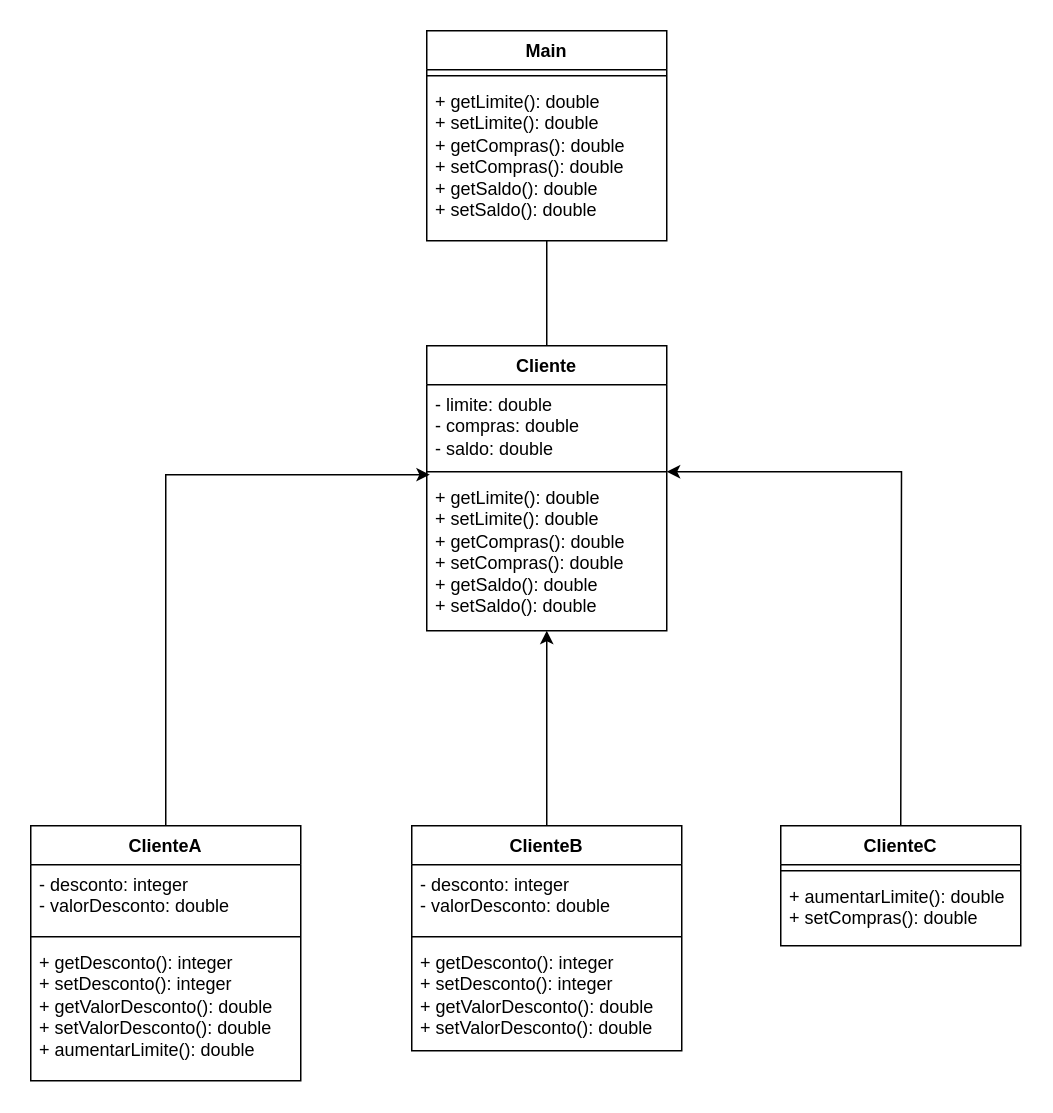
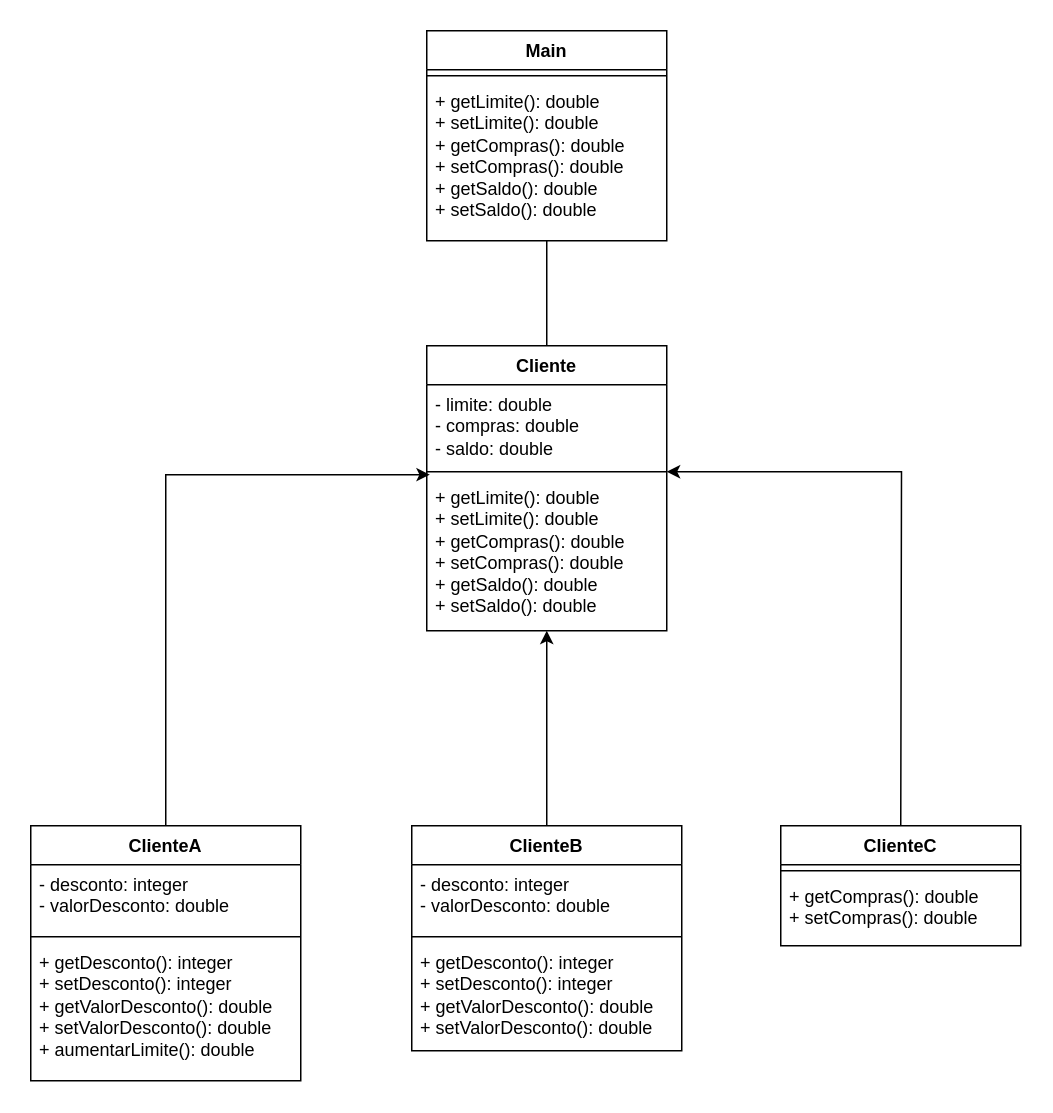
  <mxCell id="0" />
  <mxCell id="1" parent="0" />
  <mxCell id="2" value="Cliente" style="swimlane;fontStyle=1;align=center;verticalAlign=top;childLayout=stackLayout;horizontal=1;startSize=26;horizontalStack=0;resizeParent=1;resizeParentMax=0;resizeLast=0;collapsible=1;marginBottom=0;whiteSpace=wrap;html=1;" parent="1" vertex="1"><mxGeometry x="284" y="230" width="160" height="190" as="geometry" /></mxCell>
  <mxCell id="3" value="- limite: double&lt;div&gt;- compras: double&lt;/div&gt;&lt;div&gt;- saldo: double&lt;/div&gt;" style="text;strokeColor=none;fillColor=none;align=left;verticalAlign=top;spacingLeft=4;spacingRight=4;overflow=hidden;rotatable=0;points=[[0,0.5],[1,0.5]];portConstraint=eastwest;whiteSpace=wrap;html=1;" parent="2" vertex="1"><mxGeometry y="26" width="160" height="54" as="geometry" /></mxCell>
  <mxCell id="4" value="" style="line;strokeWidth=1;fillColor=none;align=left;verticalAlign=middle;spacingTop=-1;spacingLeft=3;spacingRight=3;rotatable=0;labelPosition=right;points=[];portConstraint=eastwest;strokeColor=inherit;" parent="2" vertex="1"><mxGeometry y="80" width="160" height="8" as="geometry" /></mxCell>
  <mxCell id="5" value="+ getLimite(): double&lt;div&gt;+ setLimite(): double&lt;/div&gt;&lt;div&gt;+ getCompras(): double&lt;div&gt;+ setCompras(): double&lt;/div&gt;&lt;/div&gt;&lt;div&gt;+ getSaldo(): double&lt;div&gt;+ setSaldo(): double&lt;/div&gt;&lt;/div&gt;" style="text;strokeColor=none;fillColor=none;align=left;verticalAlign=top;spacingLeft=4;spacingRight=4;overflow=hidden;rotatable=0;points=[[0,0.5],[1,0.5]];portConstraint=eastwest;whiteSpace=wrap;html=1;" parent="2" vertex="1"><mxGeometry y="88" width="160" height="102" as="geometry" /></mxCell>
  <mxCell id="6" value="" style="edgeStyle=orthogonalEdgeStyle;rounded=0;orthogonalLoop=1;jettySize=auto;html=1;entryX=0.013;entryY=-0.02;entryDx=0;entryDy=0;entryPerimeter=0;" parent="1" source="7" target="5" edge="1"><mxGeometry relative="1" as="geometry"><mxPoint x="110" y="425" as="targetPoint" /></mxGeometry></mxCell>
  <mxCell id="7" value="ClienteA&lt;div&gt;&lt;br&gt;&lt;/div&gt;" style="swimlane;fontStyle=1;align=center;verticalAlign=top;childLayout=stackLayout;horizontal=1;startSize=26;horizontalStack=0;resizeParent=1;resizeParentMax=0;resizeLast=0;collapsible=1;marginBottom=0;whiteSpace=wrap;html=1;" parent="1" vertex="1"><mxGeometry x="20" y="550" width="180" height="170" as="geometry" /></mxCell>
  <mxCell id="8" value="- desconto: integer&lt;div&gt;- valorDesconto: double&lt;/div&gt;" style="text;strokeColor=none;fillColor=none;align=left;verticalAlign=top;spacingLeft=4;spacingRight=4;overflow=hidden;rotatable=0;points=[[0,0.5],[1,0.5]];portConstraint=eastwest;whiteSpace=wrap;html=1;" parent="7" vertex="1"><mxGeometry y="26" width="180" height="44" as="geometry" /></mxCell>
  <mxCell id="9" value="" style="line;strokeWidth=1;fillColor=none;align=left;verticalAlign=middle;spacingTop=-1;spacingLeft=3;spacingRight=3;rotatable=0;labelPosition=right;points=[];portConstraint=eastwest;strokeColor=inherit;" parent="7" vertex="1"><mxGeometry y="70" width="180" height="8" as="geometry" /></mxCell>
  <mxCell id="10" value="+ getDesconto(): integer&lt;div&gt;+ setDesconto(): integer&lt;br&gt;&lt;/div&gt;&lt;div&gt;+ getValorDesconto(): double&lt;div&gt;+ setValorDesconto(): double&lt;/div&gt;&lt;/div&gt;&lt;div&gt;+ aumentarLimite(): double&lt;/div&gt;" style="text;strokeColor=none;fillColor=none;align=left;verticalAlign=top;spacingLeft=4;spacingRight=4;overflow=hidden;rotatable=0;points=[[0,0.5],[1,0.5]];portConstraint=eastwest;whiteSpace=wrap;html=1;" parent="7" vertex="1"><mxGeometry y="78" width="180" height="92" as="geometry" /></mxCell>
  <mxCell id="11" value="" style="edgeStyle=orthogonalEdgeStyle;rounded=0;orthogonalLoop=1;jettySize=auto;html=1;entryX=0.5;entryY=1;entryDx=0;entryDy=0;entryPerimeter=0;" parent="1" source="12" target="5" edge="1"><mxGeometry relative="1" as="geometry"><mxPoint x="364" y="425" as="targetPoint" /></mxGeometry></mxCell>
  <mxCell id="12" value="ClienteB" style="swimlane;fontStyle=1;align=center;verticalAlign=top;childLayout=stackLayout;horizontal=1;startSize=26;horizontalStack=0;resizeParent=1;resizeParentMax=0;resizeLast=0;collapsible=1;marginBottom=0;whiteSpace=wrap;html=1;" parent="1" vertex="1"><mxGeometry x="274" y="550" width="180" height="150" as="geometry" /></mxCell>
  <mxCell id="13" value="- desconto: integer&lt;div&gt;- valorDesconto: double&lt;/div&gt;" style="text;strokeColor=none;fillColor=none;align=left;verticalAlign=top;spacingLeft=4;spacingRight=4;overflow=hidden;rotatable=0;points=[[0,0.5],[1,0.5]];portConstraint=eastwest;whiteSpace=wrap;html=1;" parent="12" vertex="1"><mxGeometry y="26" width="180" height="44" as="geometry" /></mxCell>
  <mxCell id="14" value="" style="line;strokeWidth=1;fillColor=none;align=left;verticalAlign=middle;spacingTop=-1;spacingLeft=3;spacingRight=3;rotatable=0;labelPosition=right;points=[];portConstraint=eastwest;strokeColor=inherit;" parent="12" vertex="1"><mxGeometry y="70" width="180" height="8" as="geometry" /></mxCell>
  <mxCell id="15" value="+ getDesconto(): integer&lt;div&gt;+ setDesconto(): integer&lt;br&gt;&lt;/div&gt;&lt;div&gt;+ getValorDesconto(): double&lt;div&gt;+ setValorDesconto(): double&lt;/div&gt;&lt;/div&gt;" style="text;strokeColor=none;fillColor=none;align=left;verticalAlign=top;spacingLeft=4;spacingRight=4;overflow=hidden;rotatable=0;points=[[0,0.5],[1,0.5]];portConstraint=eastwest;whiteSpace=wrap;html=1;" parent="12" vertex="1"><mxGeometry y="78" width="180" height="72" as="geometry" /></mxCell>
  <mxCell id="16" value="" style="edgeStyle=orthogonalEdgeStyle;rounded=0;orthogonalLoop=1;jettySize=auto;html=1;entryX=1;entryY=-0.039;entryDx=0;entryDy=0;entryPerimeter=0;" parent="1" target="5" edge="1"><mxGeometry relative="1" as="geometry"><mxPoint x="600" y="473" as="targetPoint" /><mxPoint x="600" y="550" as="sourcePoint" /></mxGeometry></mxCell>
  <mxCell id="17" value="ClienteC" style="swimlane;fontStyle=1;align=center;verticalAlign=top;childLayout=stackLayout;horizontal=1;startSize=26;horizontalStack=0;resizeParent=1;resizeParentMax=0;resizeLast=0;collapsible=1;marginBottom=0;whiteSpace=wrap;html=1;" vertex="1" parent="1"><mxGeometry x="520" y="550" width="160" height="80" as="geometry" /></mxCell>
  <mxCell id="18" value="" style="line;strokeWidth=1;fillColor=none;align=left;verticalAlign=middle;spacingTop=-1;spacingLeft=3;spacingRight=3;rotatable=0;labelPosition=right;points=[];portConstraint=eastwest;strokeColor=inherit;" vertex="1" parent="17"><mxGeometry y="26" width="160" height="8" as="geometry" /></mxCell>
- <mxCell id="19" value="&lt;div&gt;+ aumentarLimite(): double&lt;div&gt;+ setCompras(): double&lt;/div&gt;&lt;/div&gt;" style="text;strokeColor=none;fillColor=none;align=left;verticalAlign=top;spacingLeft=4;spacingRight=4;overflow=hidden;rotatable=0;points=[[0,0.5],[1,0.5]];portConstraint=eastwest;whiteSpace=wrap;html=1;" vertex="1" parent="17"><mxGeometry y="34" width="160" height="46" as="geometry" /></mxCell>
+ <mxCell id="19" value="&lt;div&gt;+ getCompras(): double&lt;div&gt;+ setCompras(): double&lt;/div&gt;&lt;/div&gt;" style="text;strokeColor=none;fillColor=none;align=left;verticalAlign=top;spacingLeft=4;spacingRight=4;overflow=hidden;rotatable=0;points=[[0,0.5],[1,0.5]];portConstraint=eastwest;whiteSpace=wrap;html=1;" vertex="1" parent="17"><mxGeometry y="34" width="160" height="46" as="geometry" /></mxCell>
  <mxCell id="20" value="Main" style="swimlane;fontStyle=1;align=center;verticalAlign=top;childLayout=stackLayout;horizontal=1;startSize=26;horizontalStack=0;resizeParent=1;resizeParentMax=0;resizeLast=0;collapsible=1;marginBottom=0;whiteSpace=wrap;html=1;" vertex="1" parent="1"><mxGeometry x="284" y="20" width="160" height="140" as="geometry" /></mxCell>
  <mxCell id="21" value="" style="line;strokeWidth=1;fillColor=none;align=left;verticalAlign=middle;spacingTop=-1;spacingLeft=3;spacingRight=3;rotatable=0;labelPosition=right;points=[];portConstraint=eastwest;strokeColor=inherit;" vertex="1" parent="20"><mxGeometry y="26" width="160" height="8" as="geometry" /></mxCell>
  <mxCell id="22" value="+ getLimite(): double&lt;div&gt;+ setLimite(): double&lt;/div&gt;&lt;div&gt;+ getCompras(): double&lt;div&gt;+ setCompras(): double&lt;/div&gt;&lt;/div&gt;&lt;div&gt;+ getSaldo(): double&lt;div&gt;+ setSaldo(): double&lt;/div&gt;&lt;/div&gt;" style="text;strokeColor=none;fillColor=none;align=left;verticalAlign=top;spacingLeft=4;spacingRight=4;overflow=hidden;rotatable=0;points=[[0,0.5],[1,0.5]];portConstraint=eastwest;whiteSpace=wrap;html=1;" vertex="1" parent="20"><mxGeometry y="34" width="160" height="106" as="geometry" /></mxCell>
  <mxCell id="23" value="" style="endArrow=none;html=1;rounded=0;" edge="1" parent="1" target="22"><mxGeometry width="50" height="50" relative="1" as="geometry"><mxPoint x="364" y="230" as="sourcePoint" /><mxPoint x="390" y="250" as="targetPoint" /></mxGeometry></mxCell>
